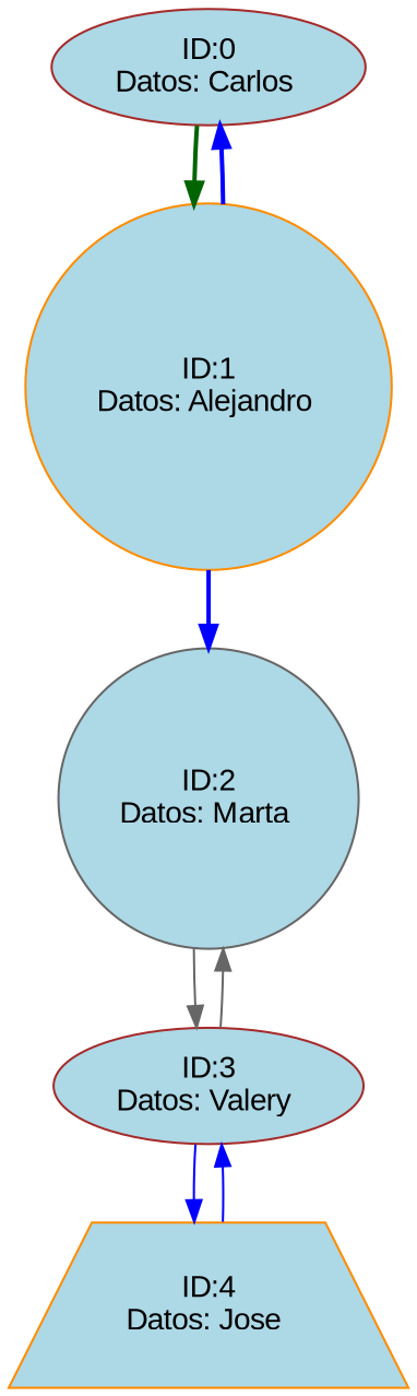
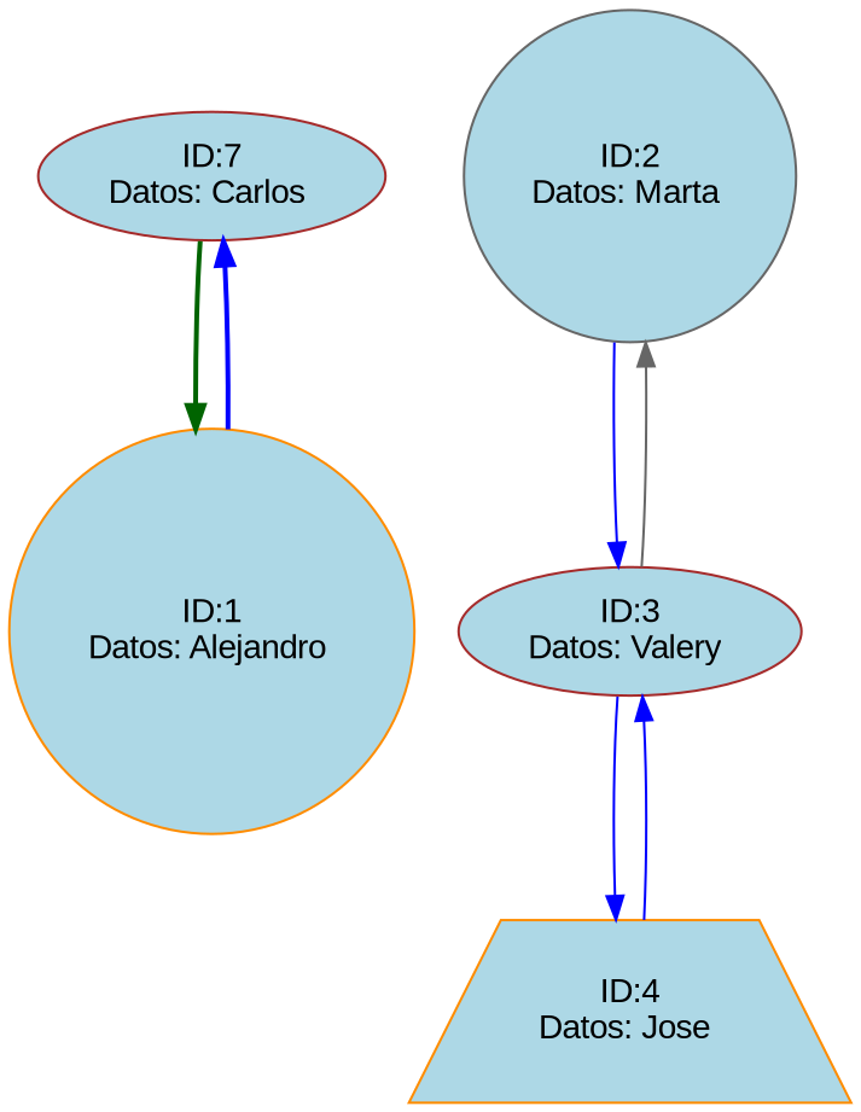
  digraph {
    fontname="Liberation Sans"
    rankdir=TB
    splines=line
    node [color=brown fillcolor=lightblue fontname="Liberation Sans" shape=ellipse style=filled]
    edge [color=blue fontname="Liberation Sans" style=solid]
-   n1 [height=.1 label="ID:0\nDatos: Carlos "]
+   n1 [height=.1 label="ID:7\nDatos: Carlos "]
    n2 [color=darkorange height=.1 label="ID:1\nDatos: Alejandro " shape=circle]
    n3 [color=gray40 height=.1 label="ID:2\nDatos: Marta " shape=circle]
    n4 [height=.1 label="ID:3\nDatos: Valery "]
    n5 [color=darkorange height=.1 label="ID:4\nDatos: Jose " shape=trapezium]
    n1 -> n2 [color=darkgreen style=bold]
    n2 -> n1 [style=bold]
-   n2 -> n3 [style=bold]
-   n3 -> n4 [color=gray40]
+   n3 -> n4
    n4 -> n3 [color=gray40]
    n4 -> n5
    n5 -> n4
  }
